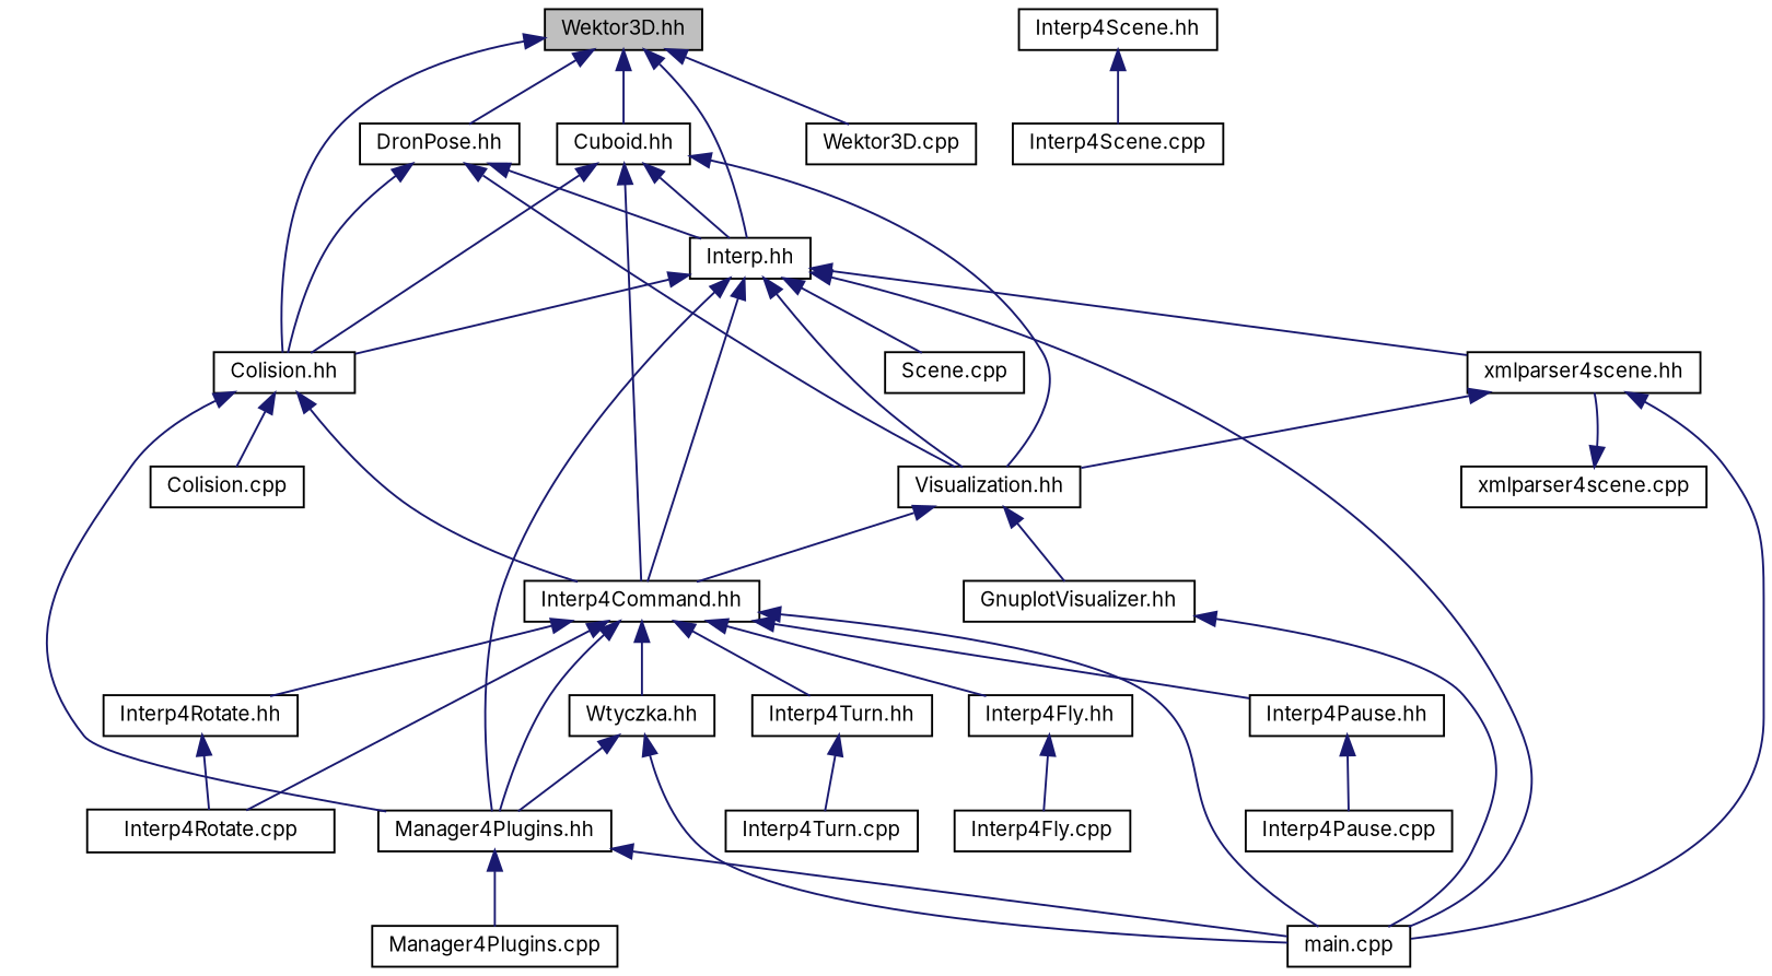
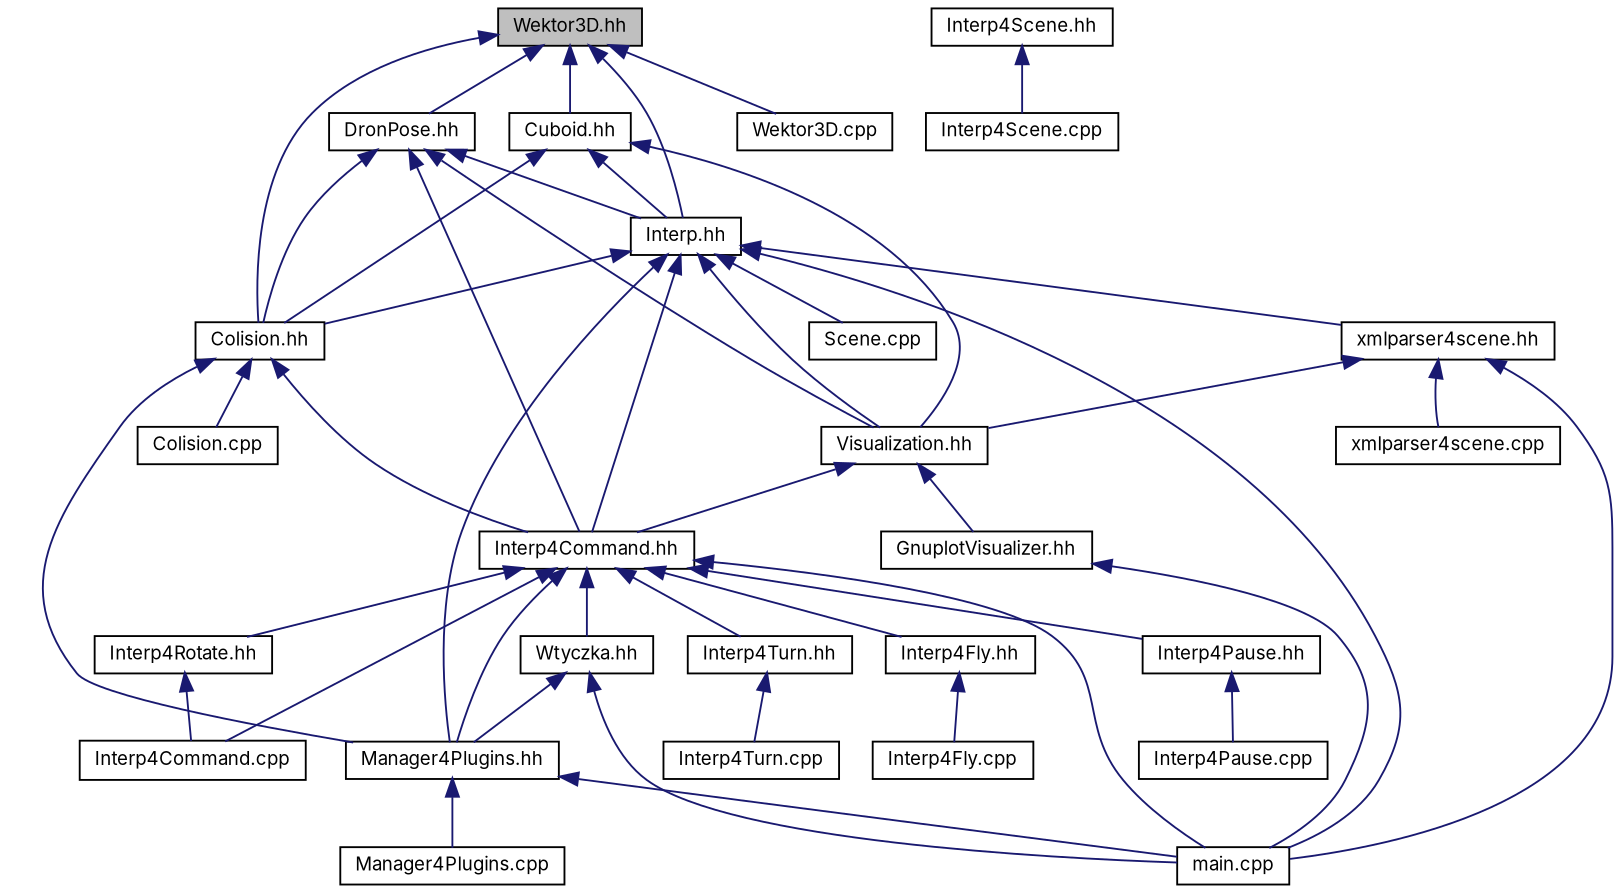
  digraph {
    fontname=Inter
    node [color=black fillcolor=white fontname=Inter fontsize=10 shape=record style=filled]
    edge [color=midnightblue dir=back fontname=Inter fontsize=10 labelfontname=FreeSans labelfontsize=10 style=solid]
    n1 [fillcolor=grey75 fontcolor=black height=0.2 label="Wektor3D.hh" width=0.4]
    n2 [height=0.2 label="DronPose.hh" width=0.4]
    n3 [height=0.2 label="Colision.hh" width=0.4]
    n4 [height=0.2 label="Interp.hh" width=0.4]
    n5 [height=0.2 label="Cuboid.hh" width=0.4]
    n6 [height=0.2 label="Wektor3D.cpp" width=0.4]
    n7 [height=0.2 label="Interp4Command.hh" width=0.4]
    n8 [height=0.2 label="Visualization.hh" width=0.4]
    n9 [height=0.2 label="Manager4Plugins.hh" width=0.4]
    n10 [height=0.2 label="Colision.cpp" width=0.4]
    n11 [height=0.2 label="main.cpp" width=0.4]
    n12 [height=0.2 label="xmlparser4scene.hh" width=0.4]
    n13 [height=0.2 label="Scene.cpp" width=0.4]
    n14 [height=0.2 label="Wtyczka.hh" width=0.4]
    n15 [height=0.2 label="Interp4Fly.hh" width=0.4]
    n16 [height=0.2 label="Interp4Pause.hh" width=0.4]
    n17 [height=0.2 label="Interp4Rotate.hh" width=0.4]
    n18 [height=0.2 label="Interp4Turn.hh" width=0.4]
-   n19 [height=0.2 label="Interp4Rotate.cpp" width=0.4]
+   n19 [height=0.2 label="Interp4Command.cpp" width=0.4]
    n20 [height=0.2 label="GnuplotVisualizer.hh" width=0.4]
    n21 [height=0.2 label="Manager4Plugins.cpp" width=0.4]
    n22 [height=0.2 label="Interp4Fly.cpp" width=0.4]
    n23 [height=0.2 label="Interp4Pause.cpp" width=0.4]
    n24 [height=0.2 label="Interp4Scene.hh" width=0.4]
    n25 [height=0.2 label="Interp4Scene.cpp" width=0.4]
    n26 [height=0.2 label="Interp4Turn.cpp" width=0.4]
    n27 [height=0.2 label="xmlparser4scene.cpp" width=0.4]
    n1 -> n2
    n1 -> n3
    n1 -> n4
    n1 -> n5
    n1 -> n6
    n2 -> n3
    n2 -> n4
-   n5 -> n7
+   n2 -> n7
    n2 -> n8
    n3 -> n7
    n3 -> n9
    n3 -> n10
    n4 -> n3
    n4 -> n7
    n4 -> n8
    n4 -> n9
    n4 -> n11
    n4 -> n12
    n4 -> n13
    n5 -> n3
    n5 -> n4
    n5 -> n8
    n7 -> n9
    n7 -> n11
    n7 -> n14
    n7 -> n15
    n7 -> n16
    n7 -> n17
    n7 -> n18
    n7 -> n19
    n8 -> n7
    n8 -> n20
    n9 -> n11
    n9 -> n21
    n12 -> n8
    n12 -> n11
-   n27 -> n12
+   n12 -> n27
    n14 -> n9
    n14 -> n11
    n15 -> n22
    n16 -> n23
    n17 -> n19
    n18 -> n26
    n20 -> n11
    n24 -> n25
  }
